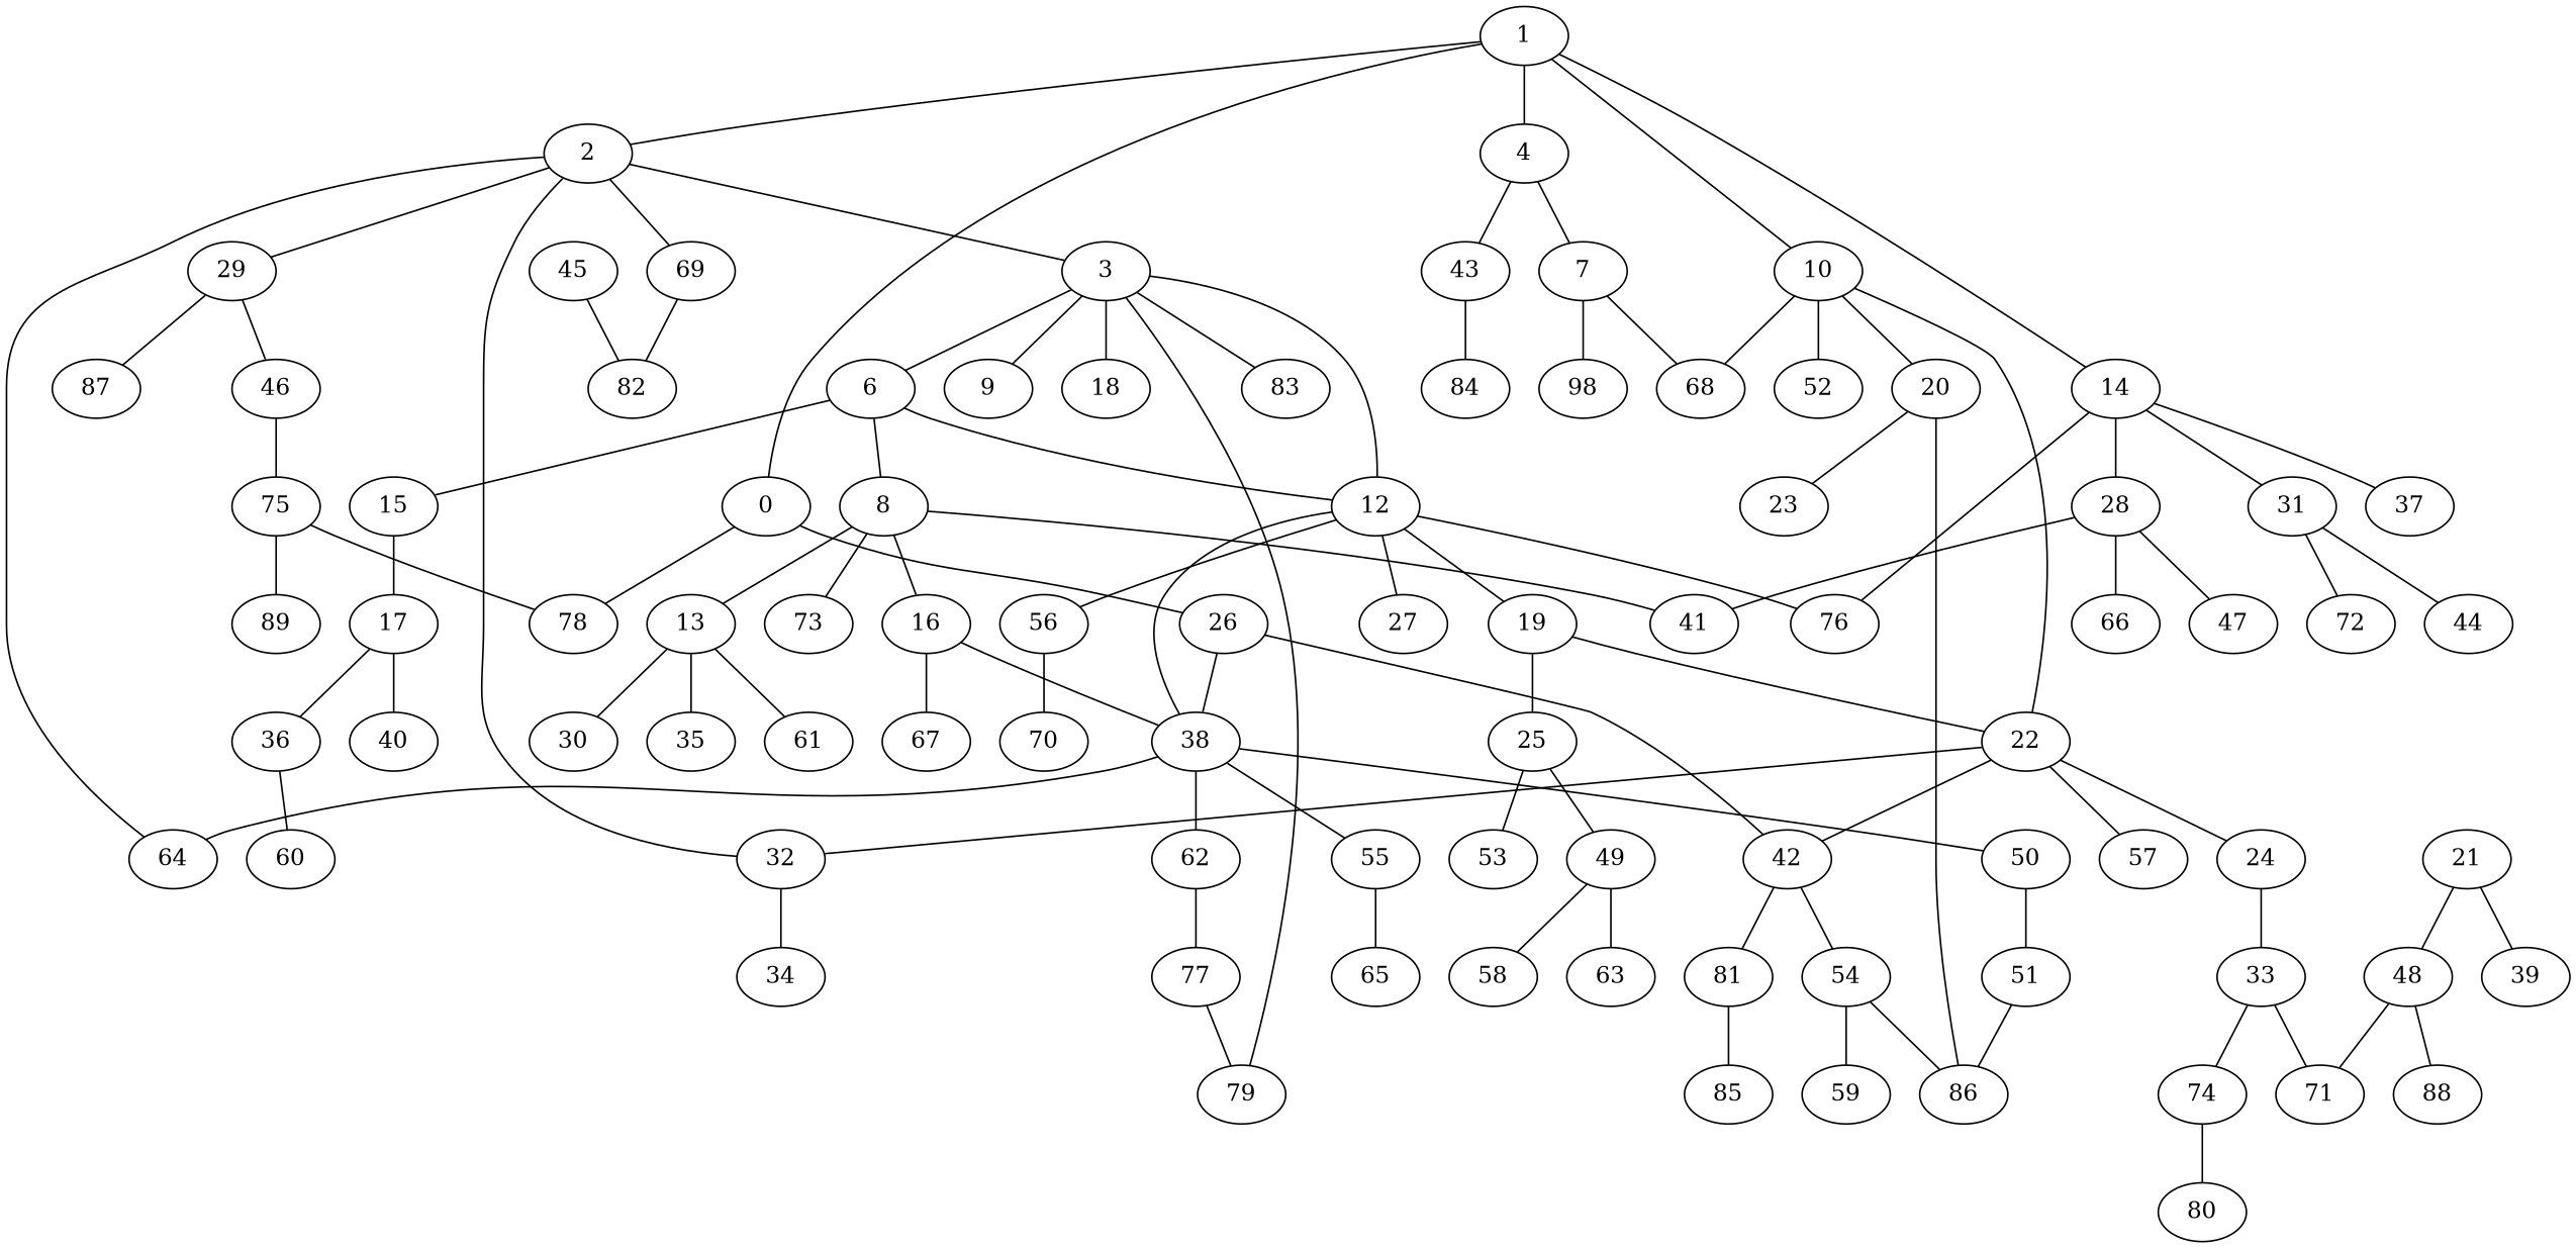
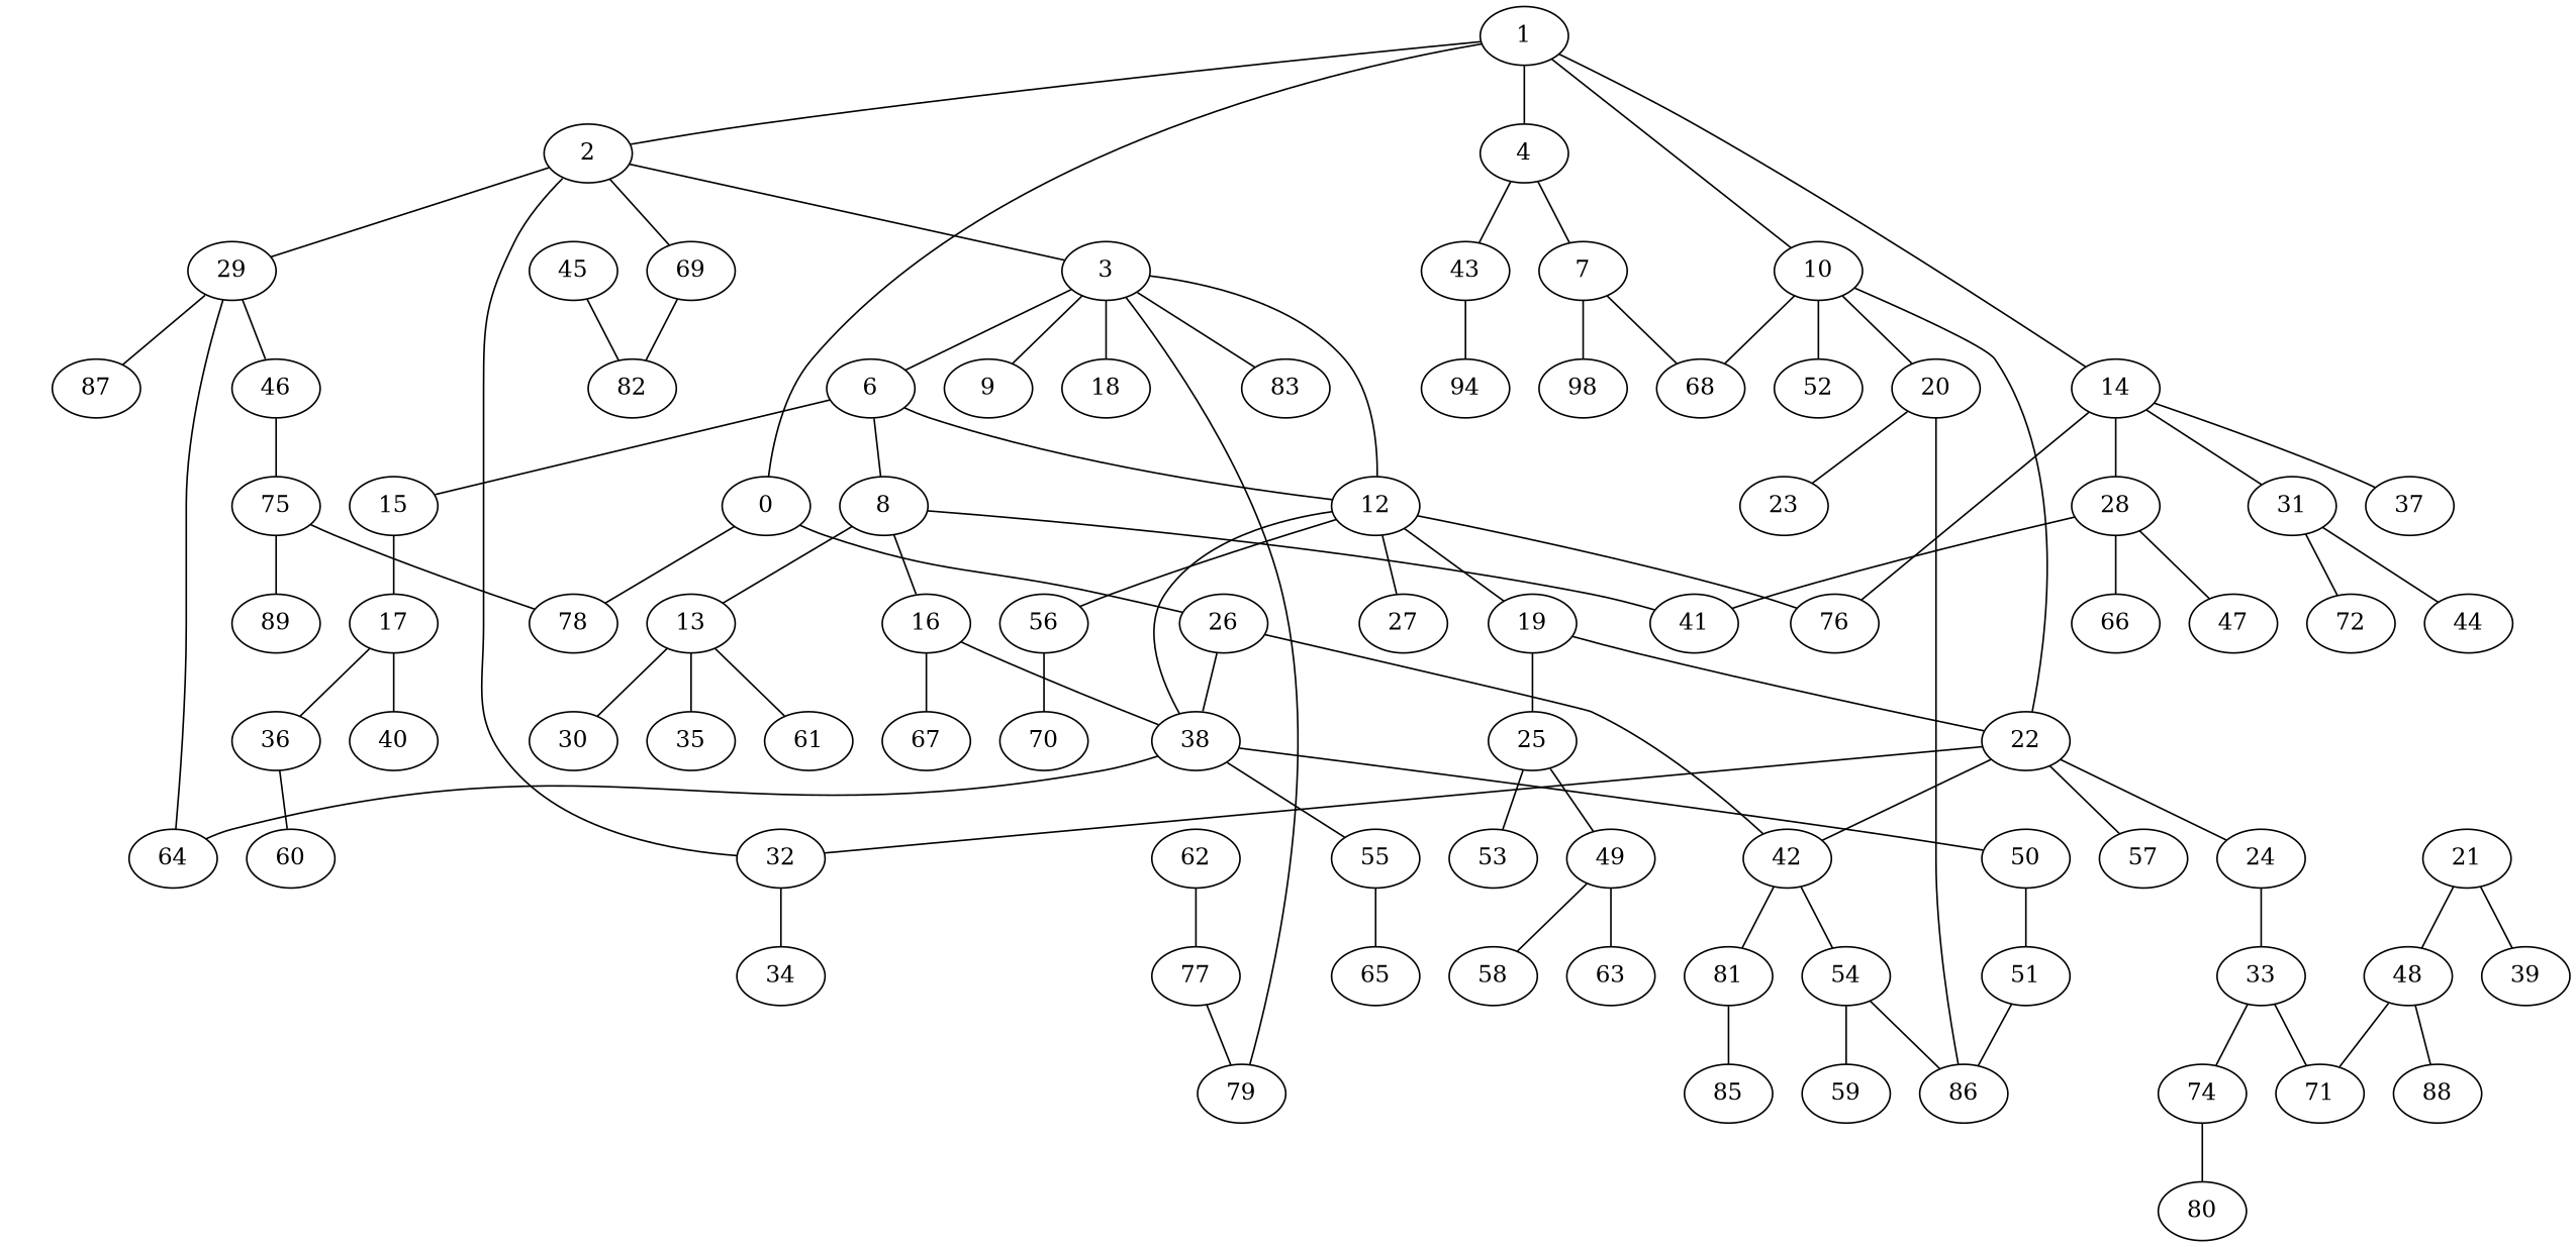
  graph {
    1
    2
    4
    n4 [label=0]
    10
    14
    3
    29
    32
    64
    69
    7
    43
    26
    78
    68
    20
    22
    52
    76
    28
    31
    37
    6
    9
    12
    18
    79
    83
    46
    87
    34
    82
    n34 [label=98]
-   84
+   84 [label=94]
    38
    42
    23
    86
    24
    57
    47
    41
    66
    44
    72
    8
    15
    19
    27
    56
    75
    13
    16
-   73
    17
    25
    45
    50
    55
    62
    70
    54
    81
    30
    35
    61
    67
    21
    39
    48
    36
    40
    49
    53
    71
    88
    33
    51
    65
    77
    60
    58
    63
    74
    59
    85
    80
    89
    1 -- 2
    1 -- 4
    1 -- n4
    1 -- 10
    1 -- 14
    2 -- 3
    2 -- 29
    2 -- 32
-   2 -- 64
+   29 -- 64
    2 -- 69
    4 -- 7
    4 -- 43
    n4 -- 26
    n4 -- 78
    10 -- 68
    10 -- 20
    10 -- 22
    10 -- 52
    14 -- 76
    14 -- 28
    14 -- 31
    14 -- 37
    3 -- 6
    3 -- 9
    3 -- 12
    3 -- 18
    3 -- 79
    3 -- 83
    29 -- 46
    29 -- 87
    32 -- 34
    69 -- 82
    7 -- 68
    7 -- n34
    43 -- 84
    26 -- 38
    26 -- 42
    20 -- 23
    20 -- 86
    22 -- 32
    22 -- 42
    22 -- 24
    22 -- 57
    28 -- 47
    28 -- 41
    28 -- 66
    31 -- 44
    31 -- 72
    6 -- 12
    6 -- 8
    6 -- 15
    12 -- 76
    12 -- 38
    12 -- 19
    12 -- 27
    12 -- 56
    46 -- 75
    38 -- 64
    38 -- 50
    38 -- 55
-   38 -- 62
    42 -- 54
    42 -- 81
    24 -- 33
    8 -- 41
    8 -- 13
    8 -- 16
-   8 -- 73
    15 -- 17
    19 -- 22
    19 -- 25
    56 -- 70
    75 -- 78
    75 -- 89
    13 -- 30
    13 -- 35
    13 -- 61
    16 -- 38
    16 -- 67
    17 -- 36
    17 -- 40
    25 -- 49
    25 -- 53
    45 -- 82
    50 -- 51
    55 -- 65
    62 -- 77
    54 -- 86
    54 -- 59
    81 -- 85
    21 -- 39
    21 -- 48
    48 -- 71
    48 -- 88
    36 -- 60
    49 -- 58
    49 -- 63
    33 -- 71
    33 -- 74
    51 -- 86
    77 -- 79
    74 -- 80
  }
